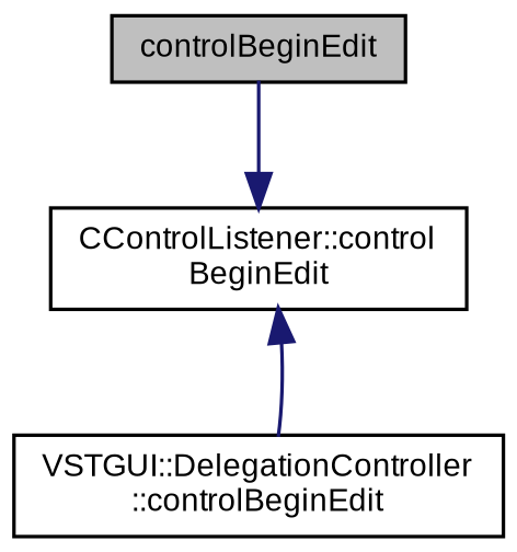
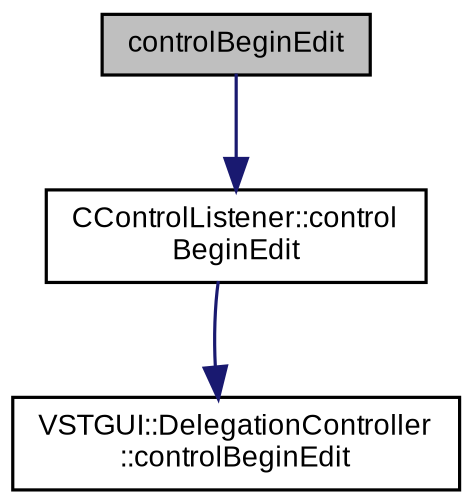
  digraph {
    rankdir=TB
    node [color=black fontname=Arial fontsize=9 shape=record]
    edge [color=midnightblue fontname=Arial fontsize=9 labelfontname=Arial labelfontsize=9 style=solid]
    n1 [fillcolor=grey75 fontcolor=black height=0.2 label=controlBeginEdit style=filled width=0.4]
    n2 [height=0.2 label="CControlListener::control\lBeginEdit" width=0.4]
    n3 [height=0.2 label="VSTGUI::DelegationController\l::controlBeginEdit" width=0.4]
    n1 -> n2
-   n3 -> n2
+   n2 -> n3
  }
